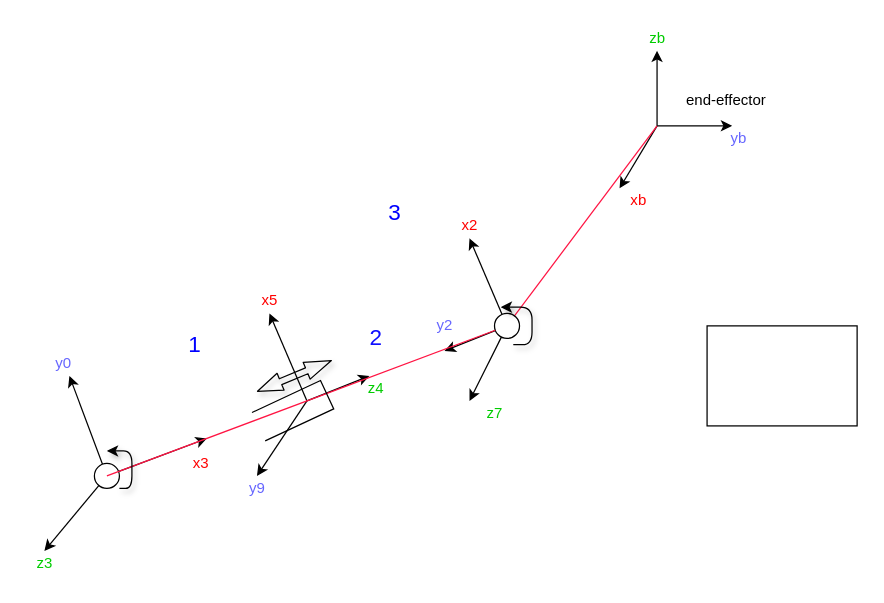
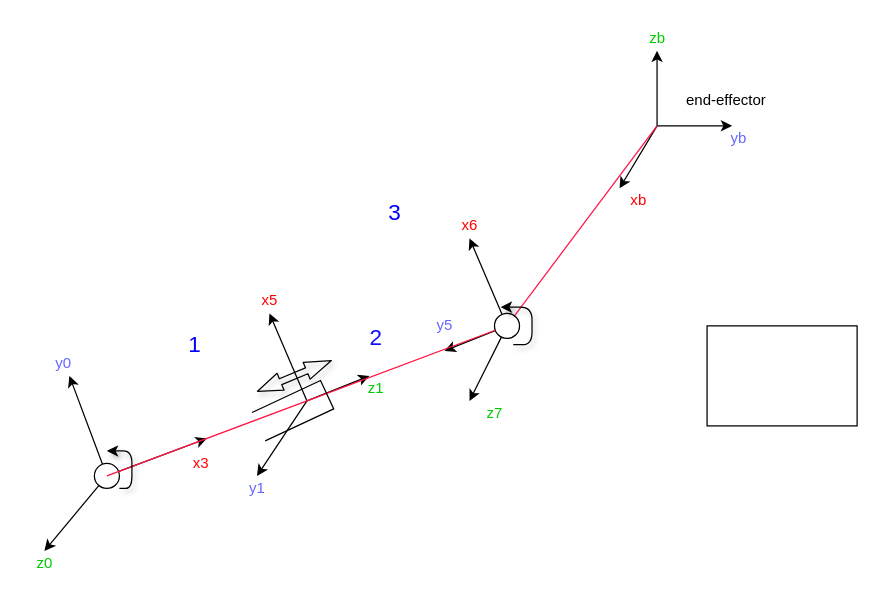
  <mxCell id="0" />
  <mxCell id="1" parent="0" />
  <mxCell id="2" value="" style="endArrow=classic;html=1;" edge="1" parent="1"><mxGeometry width="50" height="50" relative="1" as="geometry"><mxPoint x="85" y="380" as="sourcePoint" /><mxPoint x="35" y="440" as="targetPoint" /></mxGeometry></mxCell>
  <mxCell id="3" value="" style="endArrow=classic;html=1;" edge="1" parent="1" source="32"><mxGeometry width="50" height="50" relative="1" as="geometry"><mxPoint x="85" y="380" as="sourcePoint" /><mxPoint x="55" y="300" as="targetPoint" /></mxGeometry></mxCell>
  <mxCell id="4" value="" style="endArrow=classic;html=1;" edge="1" parent="1"><mxGeometry width="50" height="50" relative="1" as="geometry"><mxPoint x="85" y="380" as="sourcePoint" /><mxPoint x="165" y="350" as="targetPoint" /></mxGeometry></mxCell>
  <mxCell id="5" value="" style="endArrow=classic;html=1;" edge="1" parent="1"><mxGeometry width="50" height="50" relative="1" as="geometry"><mxPoint x="245" y="320" as="sourcePoint" /><mxPoint x="205" y="380" as="targetPoint" /></mxGeometry></mxCell>
  <mxCell id="6" value="" style="endArrow=classic;html=1;" edge="1" parent="1"><mxGeometry width="50" height="50" relative="1" as="geometry"><mxPoint x="245" y="320" as="sourcePoint" /><mxPoint x="215" y="250" as="targetPoint" /></mxGeometry></mxCell>
  <mxCell id="7" value="" style="endArrow=classic;html=1;" edge="1" parent="1"><mxGeometry width="50" height="50" relative="1" as="geometry"><mxPoint x="245" y="320" as="sourcePoint" /><mxPoint x="295" y="300" as="targetPoint" /></mxGeometry></mxCell>
  <mxCell id="8" value="" style="endArrow=classic;html=1;" edge="1" parent="1"><mxGeometry width="50" height="50" relative="1" as="geometry"><mxPoint x="405" y="260" as="sourcePoint" /><mxPoint x="375" y="320" as="targetPoint" /></mxGeometry></mxCell>
  <mxCell id="9" value="" style="endArrow=classic;html=1;" edge="1" parent="1"><mxGeometry width="50" height="50" relative="1" as="geometry"><mxPoint x="405" y="260" as="sourcePoint" /><mxPoint x="375" y="190" as="targetPoint" /></mxGeometry></mxCell>
  <mxCell id="10" value="" style="endArrow=classic;html=1;" edge="1" parent="1"><mxGeometry width="50" height="50" relative="1" as="geometry"><mxPoint x="405" y="260" as="sourcePoint" /><mxPoint x="355" y="280" as="targetPoint" /></mxGeometry></mxCell>
  <mxCell id="11" value="" style="endArrow=classic;html=1;" edge="1" parent="1"><mxGeometry width="50" height="50" relative="1" as="geometry"><mxPoint x="525" y="100" as="sourcePoint" /><mxPoint x="495" y="150" as="targetPoint" /></mxGeometry></mxCell>
  <mxCell id="12" value="" style="endArrow=classic;html=1;" edge="1" parent="1"><mxGeometry width="50" height="50" relative="1" as="geometry"><mxPoint x="525" y="100" as="sourcePoint" /><mxPoint x="525" y="40" as="targetPoint" /></mxGeometry></mxCell>
  <mxCell id="13" value="" style="endArrow=classic;html=1;" edge="1" parent="1"><mxGeometry width="50" height="50" relative="1" as="geometry"><mxPoint x="525" y="100" as="sourcePoint" /><mxPoint x="585" y="100" as="targetPoint" /></mxGeometry></mxCell>
  <mxCell id="14" value="" style="endArrow=none;html=1;strokeColor=#FF1443;" edge="1" parent="1" source="34"><mxGeometry width="50" height="50" relative="1" as="geometry"><mxPoint x="85" y="380" as="sourcePoint" /><mxPoint x="405" y="260" as="targetPoint" /></mxGeometry></mxCell>
  <mxCell id="15" value="" style="endArrow=none;html=1;strokeColor=#FF1443;" edge="1" parent="1"><mxGeometry width="50" height="50" relative="1" as="geometry"><mxPoint x="405" y="260" as="sourcePoint" /><mxPoint x="525" y="100" as="targetPoint" /></mxGeometry></mxCell>
  <mxCell id="16" value="&lt;font color=&quot;#6666ff&quot;&gt;y0&lt;/font&gt;" style="text;html=1;align=center;verticalAlign=middle;resizable=0;points=[];autosize=1;" vertex="1" parent="1"><mxGeometry x="35" y="280" width="30" height="20" as="geometry" /></mxCell>
- <mxCell id="17" value="&lt;font color=&quot;#00cc00&quot;&gt;z3&lt;/font&gt;" style="text;html=1;align=center;verticalAlign=middle;resizable=0;points=[];autosize=1;" vertex="1" parent="1"><mxGeometry x="20" y="440" width="30" height="20" as="geometry" /></mxCell>
+ <mxCell id="17" value="&lt;font color=&quot;#00cc00&quot;&gt;z0&lt;/font&gt;" style="text;html=1;align=center;verticalAlign=middle;resizable=0;points=[];autosize=1;" vertex="1" parent="1"><mxGeometry x="20" y="440" width="30" height="20" as="geometry" /></mxCell>
  <mxCell id="18" value="&lt;font color=&quot;#ff0000&quot;&gt;x3&lt;/font&gt;" style="text;html=1;align=center;verticalAlign=middle;resizable=0;points=[];autosize=1;" vertex="1" parent="1"><mxGeometry x="145" y="360" width="30" height="20" as="geometry" /></mxCell>
- <mxCell id="19" value="&lt;font color=&quot;#6666ff&quot;&gt;y9&lt;/font&gt;" style="text;html=1;align=center;verticalAlign=middle;resizable=0;points=[];autosize=1;" vertex="1" parent="1"><mxGeometry x="190" y="380" width="30" height="20" as="geometry" /></mxCell>
- <mxCell id="20" value="&lt;font color=&quot;#00cc00&quot;&gt;z4&lt;/font&gt;" style="text;html=1;align=center;verticalAlign=middle;resizable=0;points=[];autosize=1;" vertex="1" parent="1"><mxGeometry x="285" y="300" width="30" height="20" as="geometry" /></mxCell>
+ <mxCell id="19" value="&lt;font color=&quot;#6666ff&quot;&gt;y1&lt;/font&gt;" style="text;html=1;align=center;verticalAlign=middle;resizable=0;points=[];autosize=1;" vertex="1" parent="1"><mxGeometry x="190" y="380" width="30" height="20" as="geometry" /></mxCell>
+ <mxCell id="20" value="&lt;font color=&quot;#00cc00&quot;&gt;z1&lt;/font&gt;" style="text;html=1;align=center;verticalAlign=middle;resizable=0;points=[];autosize=1;" vertex="1" parent="1"><mxGeometry x="285" y="300" width="30" height="20" as="geometry" /></mxCell>
  <mxCell id="21" value="&lt;font color=&quot;#ff0000&quot;&gt;x5&lt;/font&gt;" style="text;html=1;align=center;verticalAlign=middle;resizable=0;points=[];autosize=1;" vertex="1" parent="1"><mxGeometry x="200" y="230" width="30" height="20" as="geometry" /></mxCell>
- <mxCell id="22" value="&lt;font color=&quot;#6666ff&quot;&gt;y2&lt;/font&gt;" style="text;html=1;align=center;verticalAlign=middle;resizable=0;points=[];autosize=1;" vertex="1" parent="1"><mxGeometry x="340" y="250" width="30" height="20" as="geometry" /></mxCell>
+ <mxCell id="22" value="&lt;font color=&quot;#6666ff&quot;&gt;y5&lt;/font&gt;" style="text;html=1;align=center;verticalAlign=middle;resizable=0;points=[];autosize=1;" vertex="1" parent="1"><mxGeometry x="340" y="250" width="30" height="20" as="geometry" /></mxCell>
  <mxCell id="23" value="&lt;font color=&quot;#00cc00&quot;&gt;z7&lt;/font&gt;" style="text;html=1;align=center;verticalAlign=middle;resizable=0;points=[];autosize=1;" vertex="1" parent="1"><mxGeometry x="380" y="320" width="30" height="20" as="geometry" /></mxCell>
- <mxCell id="24" value="&lt;font color=&quot;#ff0000&quot;&gt;x2&lt;/font&gt;" style="text;html=1;align=center;verticalAlign=middle;resizable=0;points=[];autosize=1;" vertex="1" parent="1"><mxGeometry x="360" y="170" width="30" height="20" as="geometry" /></mxCell>
+ <mxCell id="24" value="&lt;font color=&quot;#ff0000&quot;&gt;x6&lt;/font&gt;" style="text;html=1;align=center;verticalAlign=middle;resizable=0;points=[];autosize=1;" vertex="1" parent="1"><mxGeometry x="360" y="170" width="30" height="20" as="geometry" /></mxCell>
  <mxCell id="25" value="&lt;font color=&quot;#00cc00&quot;&gt;zb&lt;/font&gt;" style="text;html=1;align=center;verticalAlign=middle;resizable=0;points=[];autosize=1;" vertex="1" parent="1"><mxGeometry x="510" y="20" width="30" height="20" as="geometry" /></mxCell>
  <mxCell id="26" value="&lt;font color=&quot;#6666ff&quot;&gt;yb&lt;/font&gt;" style="text;html=1;align=center;verticalAlign=middle;resizable=0;points=[];autosize=1;" vertex="1" parent="1"><mxGeometry x="575" y="100" width="30" height="20" as="geometry" /></mxCell>
  <mxCell id="27" value="&lt;font color=&quot;#ff0000&quot;&gt;xb&lt;/font&gt;" style="text;html=1;align=center;verticalAlign=middle;resizable=0;points=[];autosize=1;" vertex="1" parent="1"><mxGeometry x="495" y="150" width="30" height="20" as="geometry" /></mxCell>
  <mxCell id="28" value="" style="whiteSpace=wrap;html=1;" vertex="1" parent="1"><mxGeometry x="565" y="260" width="120" height="80" as="geometry" /></mxCell>
  <mxCell id="29" value="&lt;font style=&quot;font-size: 18px&quot; color=&quot;#0000ff&quot;&gt;1&lt;/font&gt;" style="text;html=1;align=center;verticalAlign=middle;resizable=0;points=[];autosize=1;" vertex="1" parent="1"><mxGeometry x="140" y="265" width="30" height="20" as="geometry" /></mxCell>
  <mxCell id="30" value="&lt;font style=&quot;font-size: 18px&quot; color=&quot;#0f0fff&quot;&gt;2&lt;/font&gt;" style="text;html=1;align=center;verticalAlign=middle;resizable=0;points=[];autosize=1;" vertex="1" parent="1"><mxGeometry x="285" y="260" width="30" height="20" as="geometry" /></mxCell>
  <mxCell id="31" value="&lt;font style=&quot;font-size: 18px&quot; color=&quot;#0000ff&quot;&gt;3&lt;/font&gt;" style="text;html=1;align=center;verticalAlign=middle;resizable=0;points=[];autosize=1;" vertex="1" parent="1"><mxGeometry x="300" y="160" width="30" height="20" as="geometry" /></mxCell>
  <mxCell id="32" value="" style="ellipse;whiteSpace=wrap;html=1;aspect=fixed;" vertex="1" parent="1"><mxGeometry x="75" y="370" width="20" height="20" as="geometry" /></mxCell>
  <mxCell id="33" value="" style="endArrow=classic;html=1;" edge="1" parent="1" target="32"><mxGeometry width="50" height="50" relative="1" as="geometry"><mxPoint x="85" y="380" as="sourcePoint" /><mxPoint x="55" y="300" as="targetPoint" /></mxGeometry></mxCell>
  <mxCell id="34" value="" style="ellipse;whiteSpace=wrap;html=1;aspect=fixed;" vertex="1" parent="1"><mxGeometry x="395" y="250" width="20" height="20" as="geometry" /></mxCell>
  <mxCell id="35" value="" style="endArrow=none;html=1;strokeColor=#FF1443;" edge="1" parent="1" target="34"><mxGeometry width="50" height="50" relative="1" as="geometry"><mxPoint x="85" y="380" as="sourcePoint" /><mxPoint x="405" y="260" as="targetPoint" /></mxGeometry></mxCell>
  <mxCell id="36" value="" style="shape=flexArrow;endArrow=classic;startArrow=classic;html=1;shadow=1;strokeColor=#000000;endWidth=8.372;endSize=6.795;width=5.116;startSize=6.319;startWidth=8.372;" edge="1" parent="1"><mxGeometry width="50" height="50" relative="1" as="geometry"><mxPoint x="205" y="312.5" as="sourcePoint" /><mxPoint x="265" y="287.5" as="targetPoint" /></mxGeometry></mxCell>
  <mxCell id="37" value="" style="edgeStyle=elbowEdgeStyle;elbow=horizontal;endArrow=classic;html=1;shadow=1;strokeColor=#000000;" edge="1" parent="1"><mxGeometry width="50" height="50" relative="1" as="geometry"><mxPoint x="95" y="390" as="sourcePoint" /><mxPoint x="85" y="360" as="targetPoint" /><Array as="points"><mxPoint x="105" y="370" /></Array></mxGeometry></mxCell>
  <mxCell id="38" value="" style="edgeStyle=elbowEdgeStyle;elbow=horizontal;endArrow=classic;html=1;shadow=1;strokeColor=#000000;" edge="1" parent="1"><mxGeometry width="50" height="50" relative="1" as="geometry"><mxPoint x="410" y="275" as="sourcePoint" /><mxPoint x="400" y="245" as="targetPoint" /><Array as="points"><mxPoint x="425" y="260" /></Array></mxGeometry></mxCell>
  <mxCell id="39" value="end-effector" style="text;html=1;align=center;verticalAlign=middle;resizable=0;points=[];autosize=1;" vertex="1" parent="1"><mxGeometry x="540" y="70" width="80" height="20" as="geometry" /></mxCell>
  <mxCell id="40" value="" style="shape=partialRectangle;whiteSpace=wrap;html=1;bottom=1;right=1;left=1;top=0;fillColor=none;routingCenterX=-0.5;rotation=-115;" vertex="1" parent="1"><mxGeometry x="221.44" y="297.73" width="25" height="60" as="geometry" /></mxCell>
